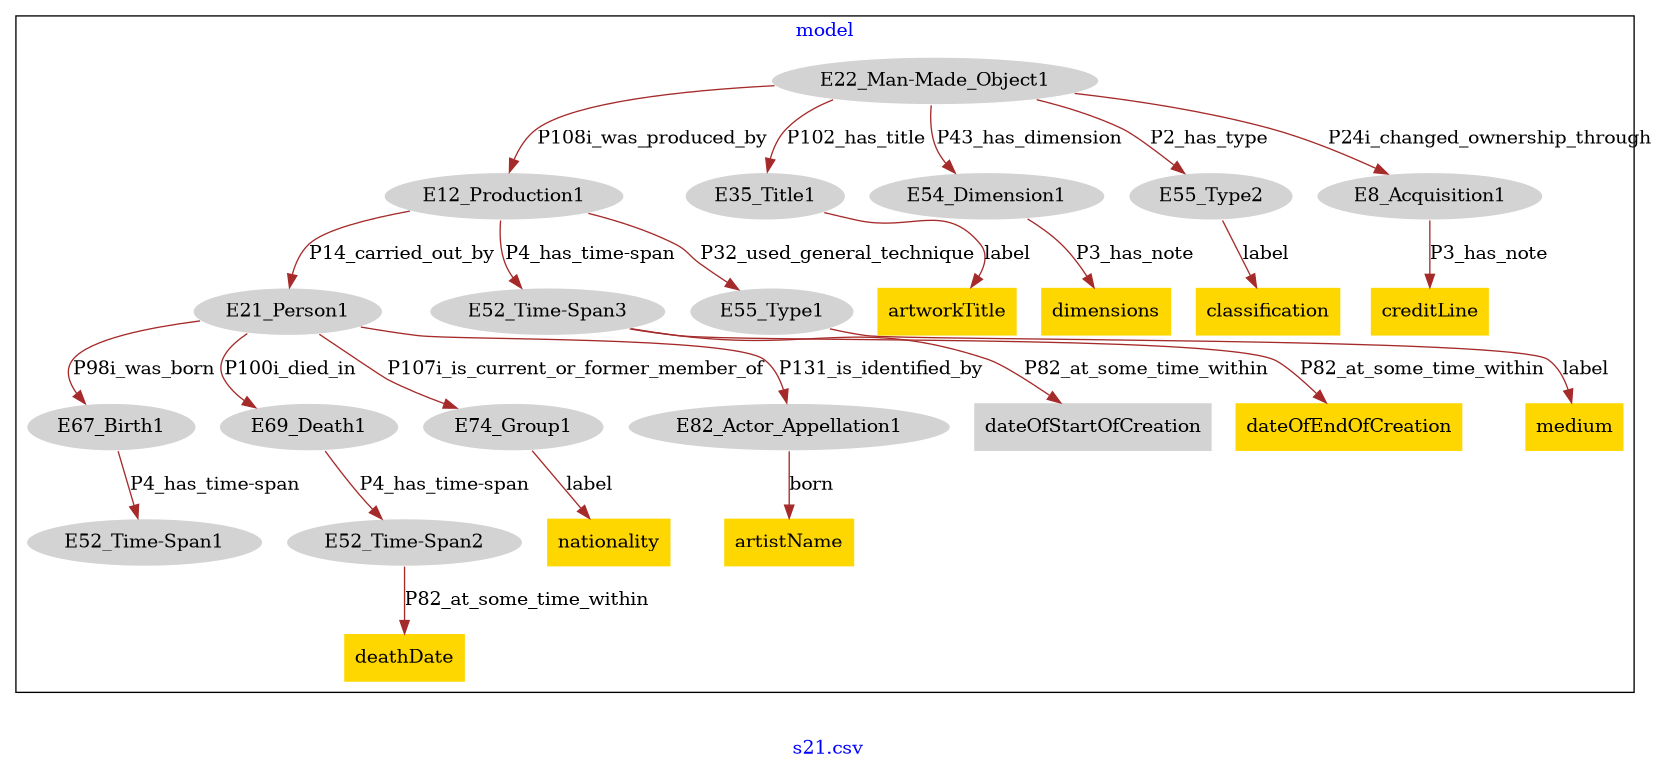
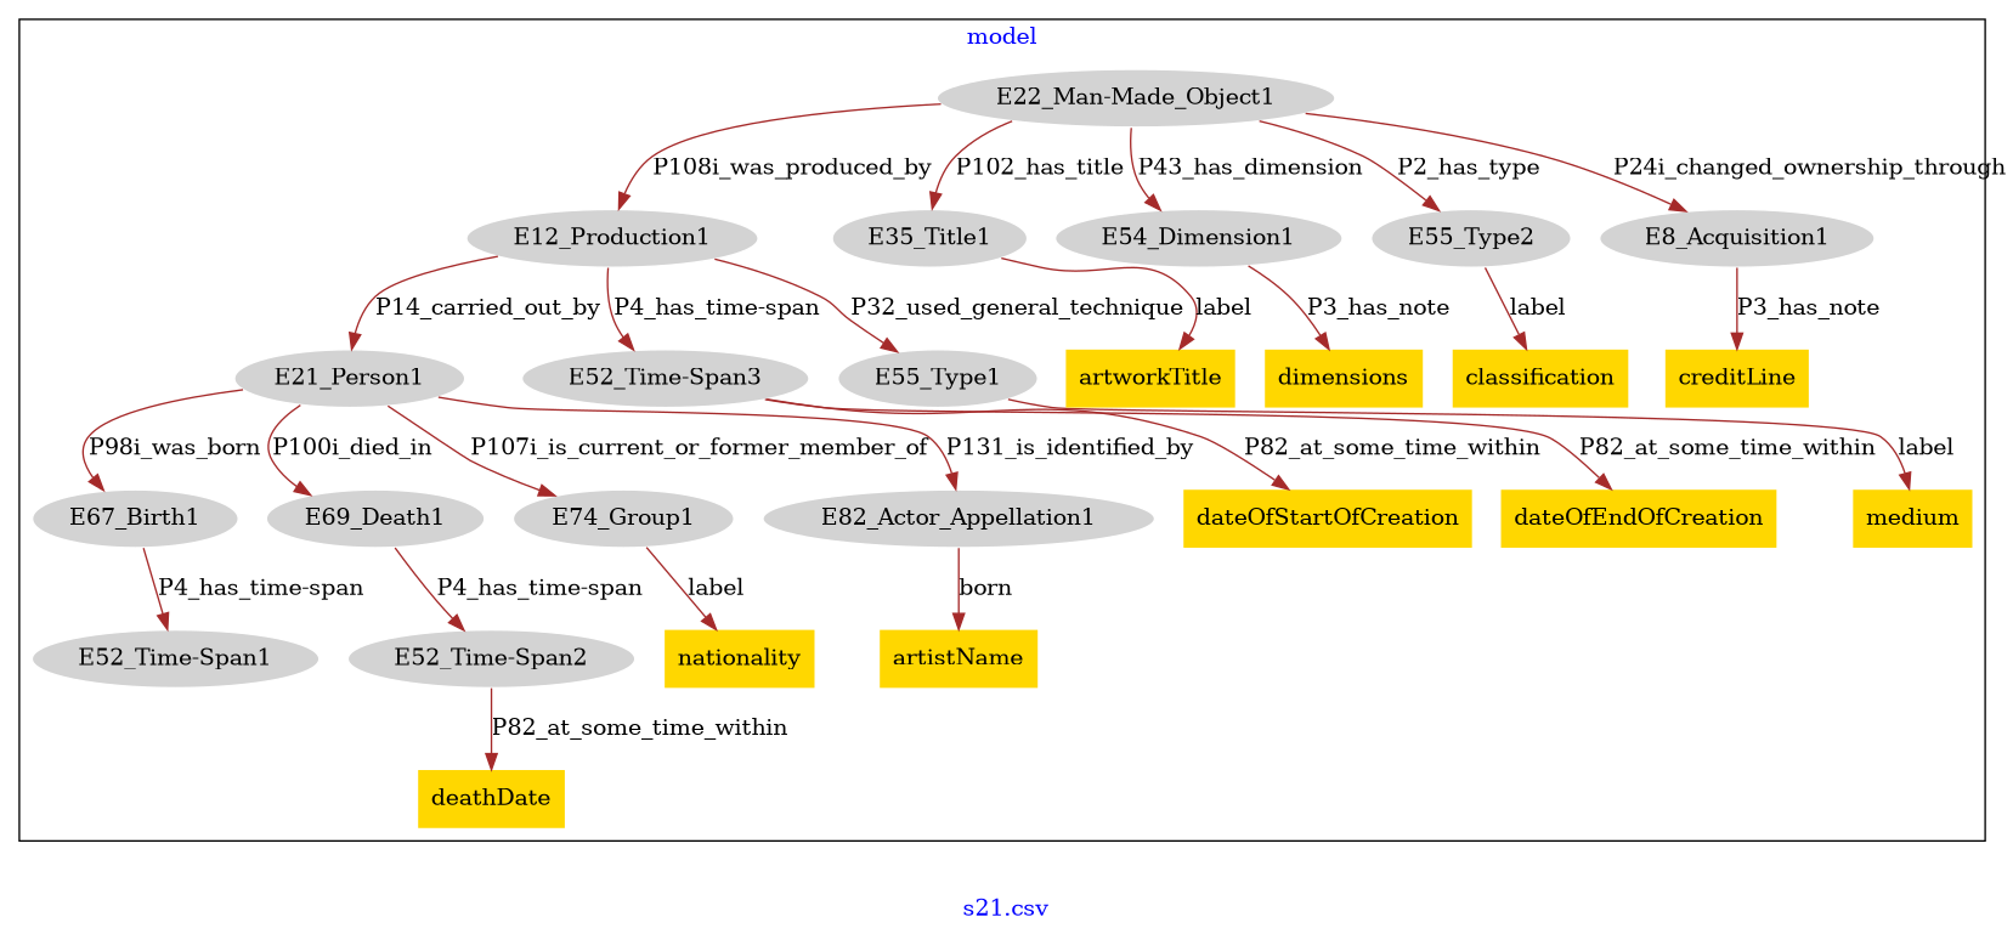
  digraph {
    fontcolor=blue
    label="s21.csv"
    remincross=true
    node [color=white fillcolor=lightgray style=filled]
    edge [color=brown fontcolor=black]
    n1 [label=E12_Production1]
    n2 [label=E21_Person1]
    n3 [label="E52_Time-Span3"]
    n4 [label=E55_Type1]
    n5 [label=E67_Birth1]
    n6 [label=E69_Death1]
    n7 [label=E74_Group1]
    n8 [label=E82_Actor_Appellation1]
    n9 [label="E22_Man-Made_Object1"]
    n10 [label=E35_Title1]
    n11 [label=E54_Dimension1]
    n12 [label=E55_Type2]
    n13 [label=E8_Acquisition1]
    n14 [label="E52_Time-Span1"]
    n15 [label="E52_Time-Span2"]
    n16 [fillcolor=gold label=deathDate shape=plaintext color=""]
-   n17 [label=dateOfStartOfCreation shape=plaintext color=""]
+   n17 [fillcolor=gold label=dateOfStartOfCreation shape=plaintext color=""]
    n18 [fillcolor=gold label=dateOfEndOfCreation shape=plaintext color=""]
    n19 [fillcolor=gold label=medium shape=plaintext color=""]
    n20 [fillcolor=gold label=dimensions shape=plaintext color=""]
    n21 [fillcolor=gold label=classification shape=plaintext color=""]
    n22 [fillcolor=gold label=creditLine shape=plaintext color=""]
    n23 [fillcolor=gold label=artworkTitle shape=plaintext color=""]
    n24 [fillcolor=gold label=artistName shape=plaintext color=""]
    n25 [fillcolor=gold label=nationality shape=plaintext color=""]
    subgraph cluster_1 {
      label=model
      n1
      n2
      n3
      n4
      n5
      n6
      n7
      n8
      n9
      n10
      n11
      n12
      n13
      n14
      n15
      n16
      n17
      n18
      n19
      n20
      n21
      n22
      n23
      n24
      n25
    }
    n1 -> n2 [label=P14_carried_out_by]
    n1 -> n3 [label="P4_has_time-span"]
    n1 -> n4 [label=P32_used_general_technique]
    n2 -> n5 [label=P98i_was_born]
    n2 -> n6 [label=P100i_died_in]
    n2 -> n7 [label=P107i_is_current_or_former_member_of]
    n2 -> n8 [label=P131_is_identified_by]
    n3 -> n17 [label=P82_at_some_time_within]
    n3 -> n18 [label=P82_at_some_time_within]
    n4 -> n19 [label=label]
    n5 -> n14 [label="P4_has_time-span"]
    n6 -> n15 [label="P4_has_time-span"]
    n7 -> n25 [label=label]
    n8 -> n24 [label=born]
    n9 -> n1 [label=P108i_was_produced_by]
    n9 -> n10 [label=P102_has_title]
    n9 -> n11 [label=P43_has_dimension]
    n9 -> n12 [label=P2_has_type]
    n9 -> n13 [label=P24i_changed_ownership_through]
    n10 -> n23 [label=label]
    n11 -> n20 [label=P3_has_note]
    n12 -> n21 [label=label]
    n13 -> n22 [label=P3_has_note]
    n15 -> n16 [label=P82_at_some_time_within]
  }
